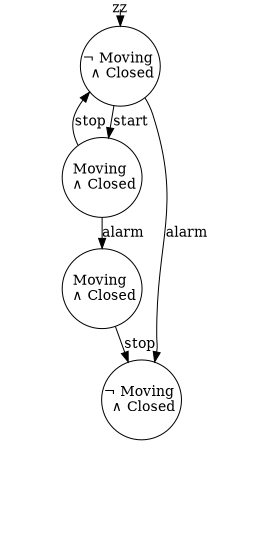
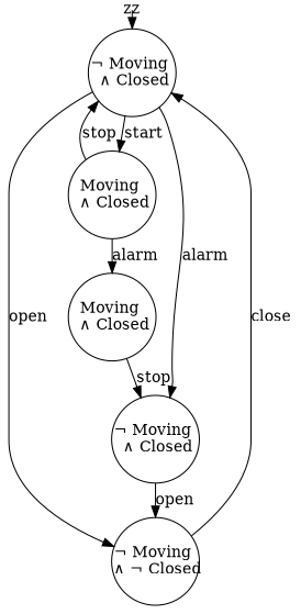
  digraph {
    rankdir=TB
    ranksep=0
    node [color=black fillcolor=white fixedsize=true shape=circle style=filled]
    zz [color=white width=0.0]
    n2 [label="&not; Moving \n &and; Closed" width=1.1]
    n3 [label="Moving \n &and; Closed" width=1.1]
+   n4 [label="&not; Moving \n &and; &not; Closed" width=1.1]
    n5 [label="&not; Moving \n &and; Closed" width=1.1]
    n6 [label="Moving \n &and; Closed" width=1.1]
    zz -> n2
    n2 -> n3 [label=start]
+   n2 -> n4 [label=open]
    n2 -> n5 [label=alarm]
    n3 -> n2 [label=stop]
    n3 -> n6 [label=alarm]
+   n4 -> n2 [label=close]
+   n5 -> n4 [label=open]
    n6 -> n5 [label=stop]
  }
